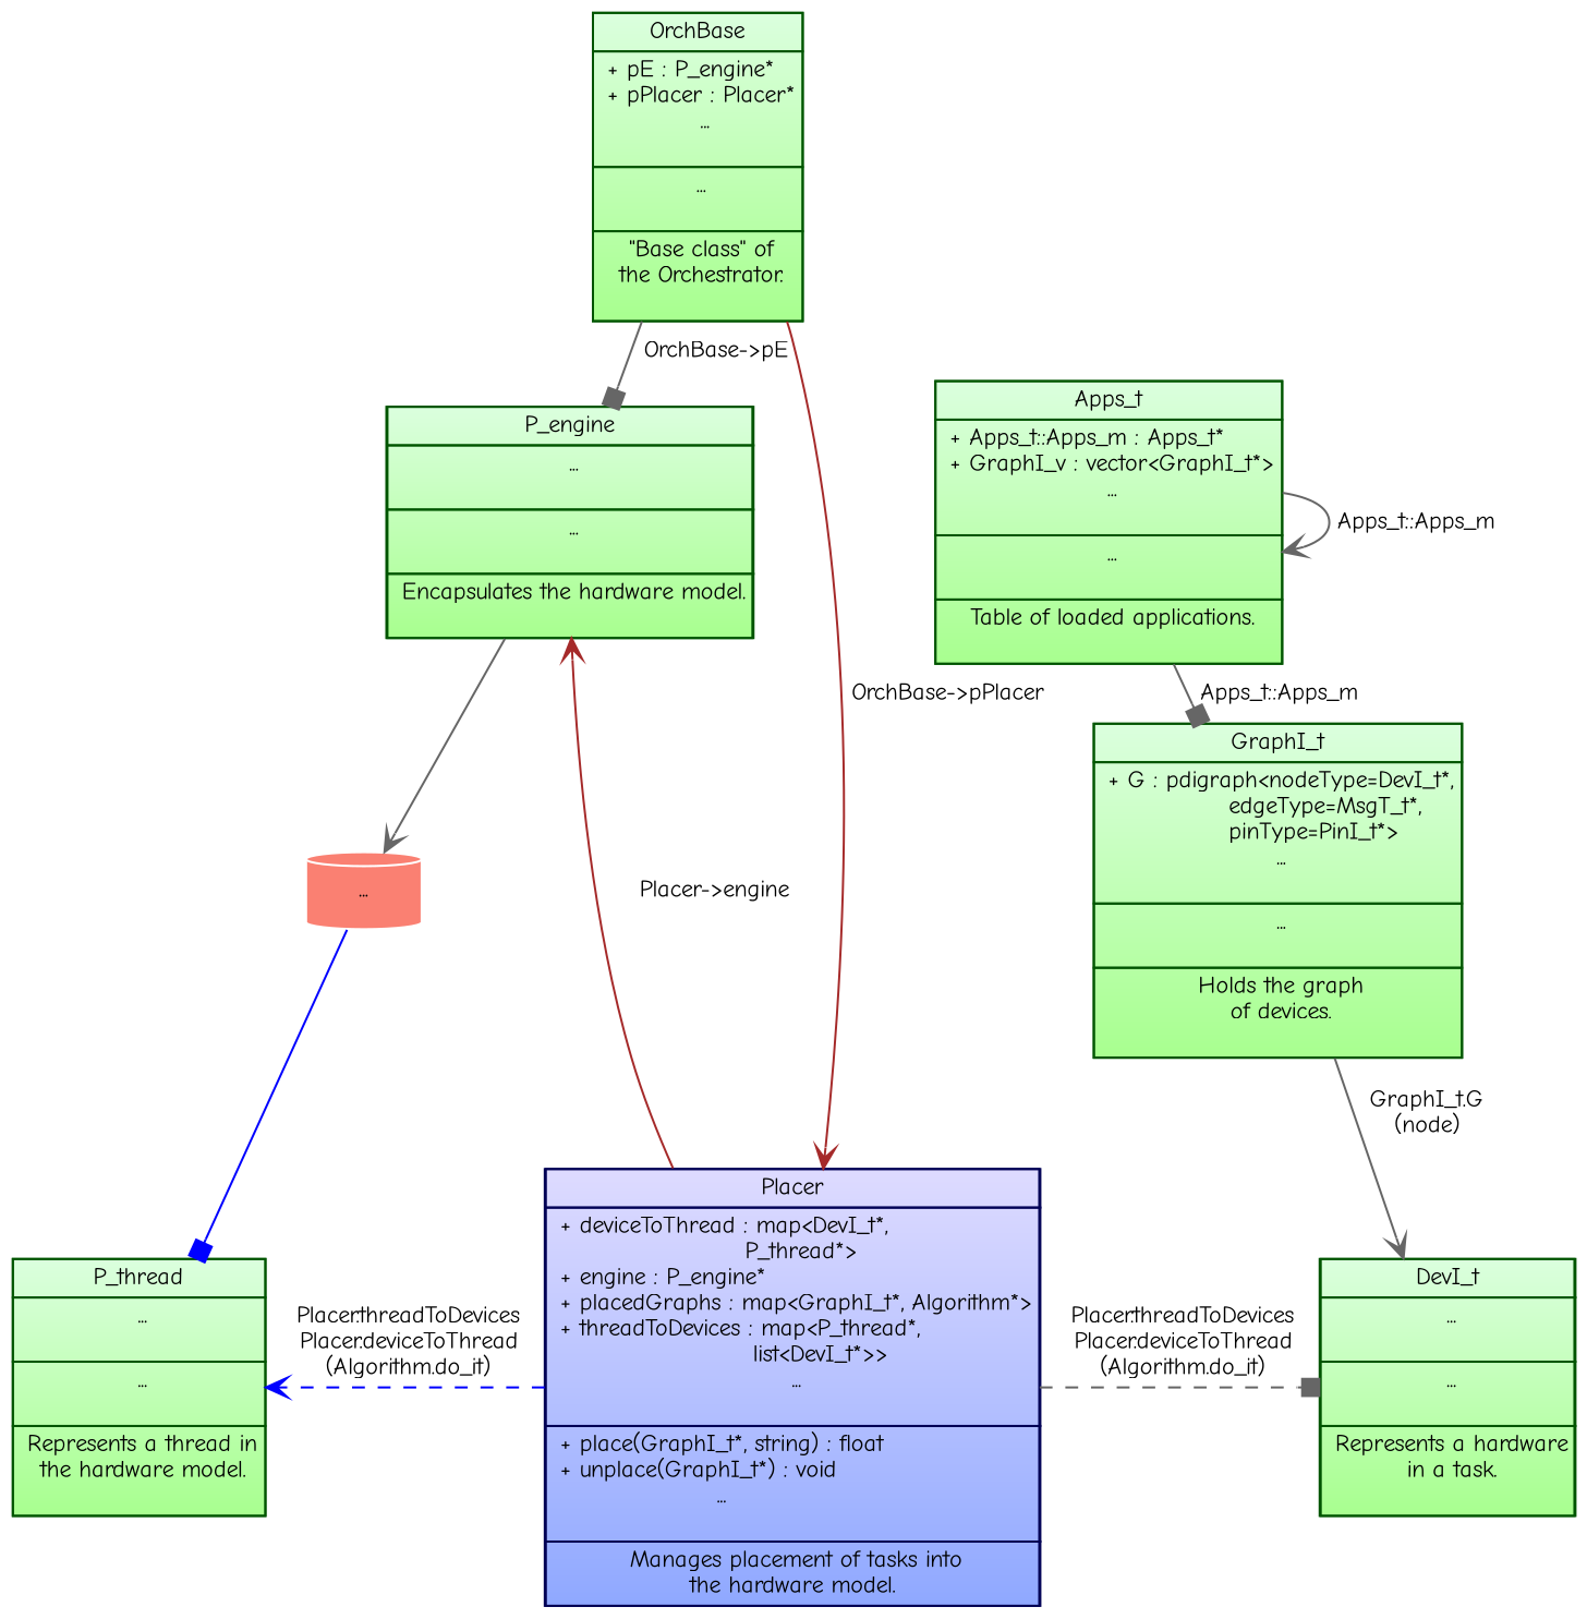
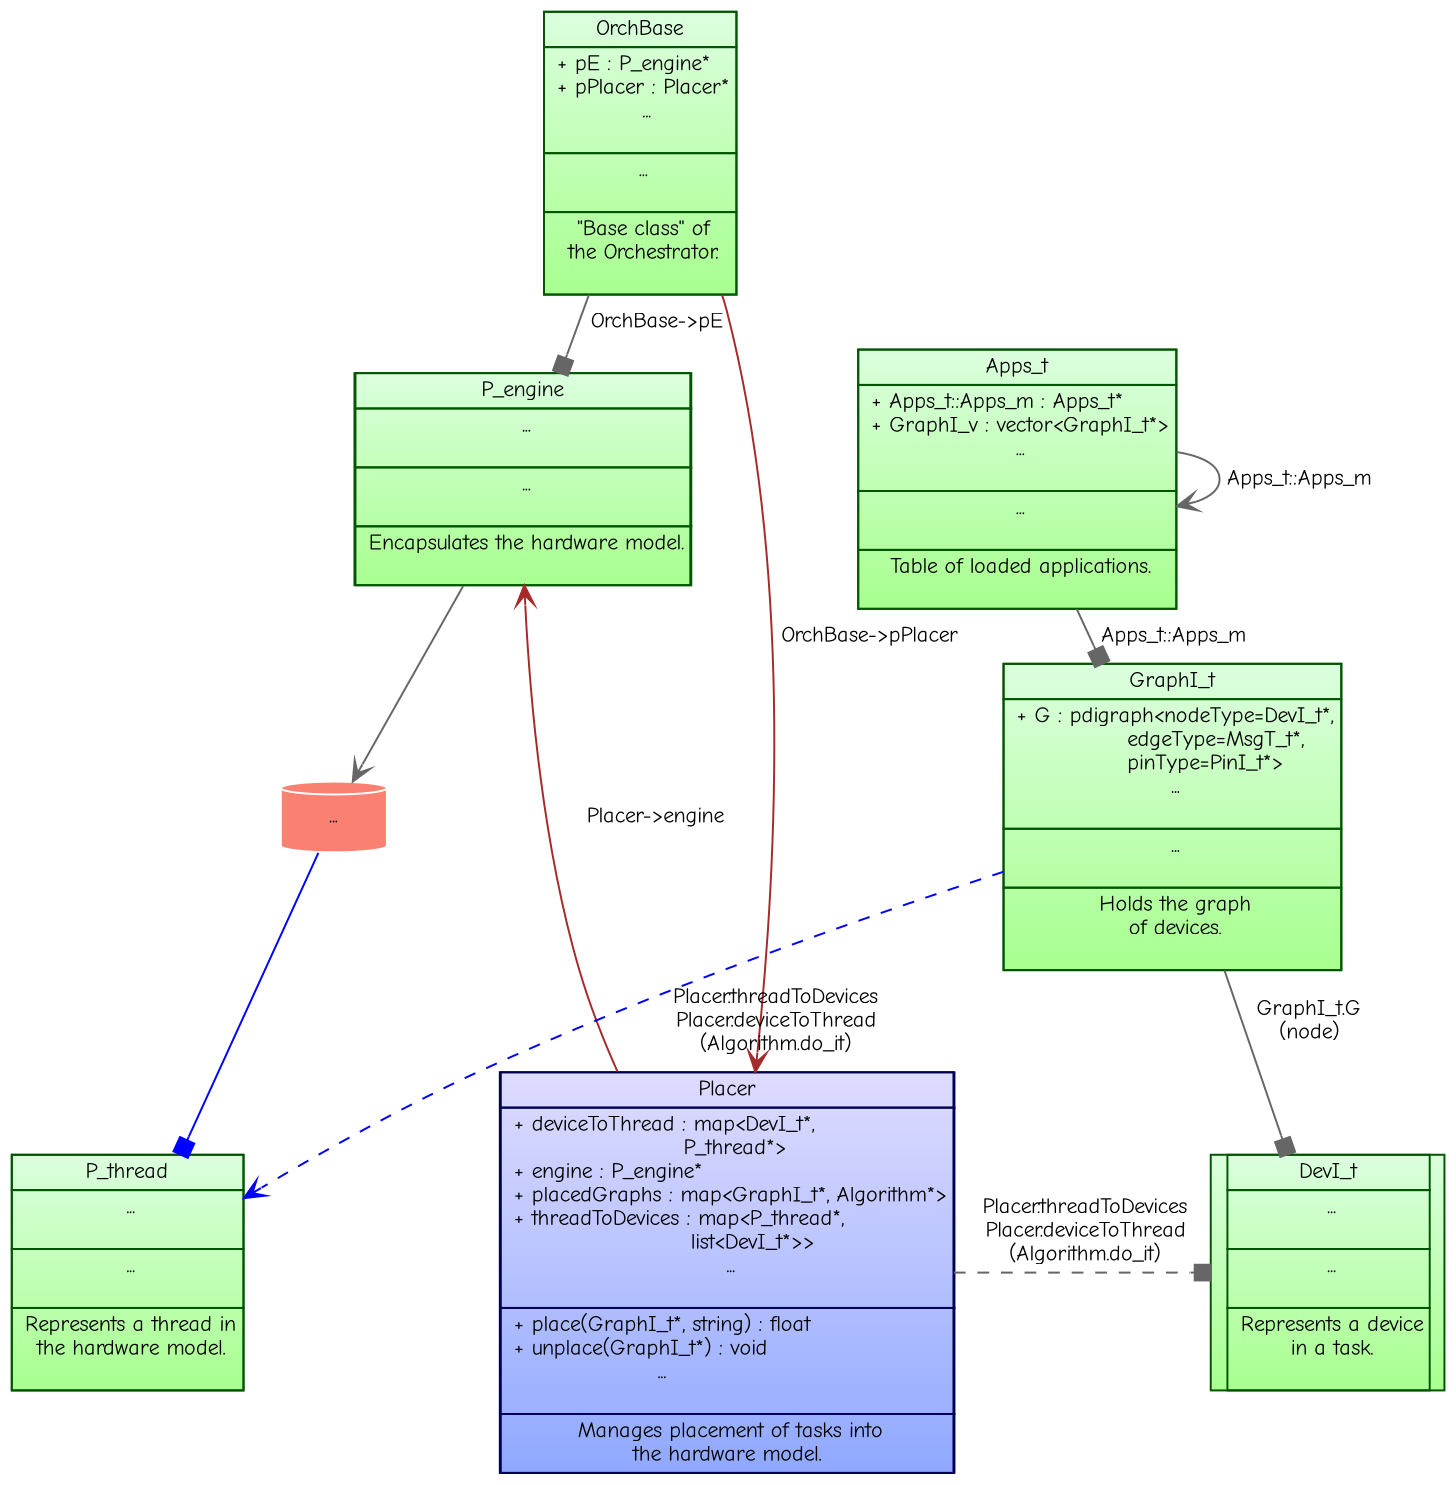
  digraph {
    fontname="Comic Neue"
    fontsize=11
    nodesep=0.3
    rankdir=UD
    ranksep=0.2
    node [color="#005500" fillcolor="#DBFFDE:#A8FF8F" fontname="Comic Neue" fontsize=11 gradientangle=270 margin=0 shape=rect style=filled]
    edge [arrowhead=box color=gray40 fontname="Comic Neue" fontsize=11]
    n1 [label=<<TABLE BORDER="0" CELLBORDER="1" CELLSPACING="0"> <TR><TD>OrchBase</TD></TR> <TR><TD ALIGN="LEFT"> + pE : P_engine*<BR ALIGN="LEFT"/> + pPlacer : Placer*<BR ALIGN="LEFT"/>  ...<BR ALIGN="CENTER"/> </TD></TR> <TR><TD ALIGN="CENTER"> ...<BR ALIGN="CENTER"/> </TD></TR> <TR><TD ALIGN="CENTER"> "Base class" of<BR ALIGN="CENTER"/> the Orchestrator.<BR ALIGN="CENTER"/> </TD></TR></TABLE>>]
    n2 [label=<<TABLE BORDER="0" CELLBORDER="1" CELLSPACING="0"> <TR><TD>P_engine</TD></TR> <TR><TD ALIGN="CENTER"> ...<BR ALIGN="CENTER"/> </TD></TR> <TR><TD ALIGN="CENTER"> ...<BR ALIGN="CENTER"/> </TD></TR> <TR><TD ALIGN="CENTER"> Encapsulates the hardware model.<BR ALIGN="CENTER"/> </TD></TR></TABLE>>]
    n3 [color="#000055" fillcolor="#DEDBFF:#8FA8FF" label=<<TABLE BORDER="0" CELLBORDER="1" CELLSPACING="0"> <TR><TD>Placer</TD></TR> <TR><TD ALIGN="LEFT"> + deviceToThread : map&lt;DevI_t*,<BR ALIGN="LEFT"/>                        P_thread*&gt;<BR ALIGN="LEFT"/> + engine : P_engine*<BR ALIGN="LEFT"/> + placedGraphs : map&lt;GraphI_t*, Algorithm*&gt;<BR ALIGN="LEFT"/> + threadToDevices : map&lt;P_thread*,<BR ALIGN="LEFT"/>                         list&lt;DevI_t*&gt;&gt;<BR ALIGN="LEFT"/> ...<BR ALIGN="CENTER"/> </TD></TR> <TR><TD ALIGN="LEFT"> + place(GraphI_t*, string) : float<BR ALIGN="LEFT"/> + unplace(GraphI_t*) : void<BR ALIGN="LEFT"/> ...<BR ALIGN="CENTER"/> </TD></TR> <TR><TD ALIGN="CENTER"> Manages placement of tasks into<BR ALIGN="CENTER"/> the hardware model. </TD></TR></TABLE>>]
    n4 [label=<<TABLE BORDER="0" CELLBORDER="1" CELLSPACING="0"> <TR><TD>Apps_t</TD></TR> <TR><TD ALIGN="LEFT"> + Apps_t::Apps_m : Apps_t*<BR ALIGN="LEFT"/> + GraphI_v : vector&lt;GraphI_t*&gt;<BR ALIGN="LEFT"/> ...<BR ALIGN="CENTER"/> </TD></TR> <TR><TD ALIGN="CENTER"> ...<BR ALIGN="CENTER"/> </TD></TR> <TR><TD ALIGN="CENTER"> Table of loaded applications.<BR ALIGN="CENTER"/> </TD></TR></TABLE>>]
    n5 [color="#FFFFFF" fillcolor=salmon label="..." shape=cylinder]
    n6 [label=<<TABLE BORDER="0" CELLBORDER="1" CELLSPACING="0"> <TR><TD>P_thread</TD></TR> <TR><TD ALIGN="CENTER"> ...<BR ALIGN="CENTER"/> </TD></TR> <TR><TD ALIGN="CENTER"> ...<BR ALIGN="CENTER"/> </TD></TR> <TR><TD ALIGN="CENTER"> Represents a thread in<BR ALIGN="CENTER"/> the hardware model.<BR ALIGN="CENTER"/> </TD></TR></TABLE>>]
-   n7 [label=<<TABLE BORDER="0" CELLBORDER="1" CELLSPACING="0"> <TR><TD>DevI_t</TD></TR> <TR><TD ALIGN="CENTER"> ...<BR ALIGN="CENTER"/> </TD></TR> <TR><TD ALIGN="CENTER"> ...<BR ALIGN="CENTER"/> </TD></TR> <TR><TD ALIGN="CENTER"> Represents a hardware<BR ALIGN="CENTER"/> in a task.<BR ALIGN="CENTER"/> </TD></TR></TABLE>>]
+   n7 [label=<<TABLE BORDER="0" CELLBORDER="1" CELLSPACING="0"> <TR><TD>DevI_t</TD></TR> <TR><TD ALIGN="CENTER"> ...<BR ALIGN="CENTER"/> </TD></TR> <TR><TD ALIGN="CENTER"> ...<BR ALIGN="CENTER"/> </TD></TR> <TR><TD ALIGN="CENTER"> Represents a device<BR ALIGN="CENTER"/> in a task.<BR ALIGN="CENTER"/> </TD></TR></TABLE>>]
    n8 [label=<<TABLE BORDER="0" CELLBORDER="1" CELLSPACING="0"> <TR><TD>GraphI_t</TD></TR> <TR><TD ALIGN="CENTER"> + G : pdigraph&lt;nodeType=DevI_t*,<BR ALIGN="LEFT"/>                edgeType=MsgT_t*,<BR ALIGN="LEFT"/>                pinType=PinI_t*&gt;<BR ALIGN="LEFT"/> ...<BR ALIGN="CENTER"/> </TD></TR> <TR><TD ALIGN="CENTER"> ...<BR ALIGN="CENTER"/> </TD></TR> <TR><TD ALIGN="CENTER"> Holds the graph<BR ALIGN="CENTER"/> of devices.<BR ALIGN="CENTER"/> </TD></TR></TABLE>>]
    subgraph sub_1 {
      n1
      n2
      n3
      n4
    }
    subgraph sub_2 {
      n5
    }
    subgraph sub_3 {
      n2
      n5
    }
    subgraph sub_4 {
      n5
      n6
    }
    subgraph sub_5 {
      n4
      n8
      subgraph sub_6 {
        n3
        n6
        n7
      }
    }
    subgraph sub_7 {
      rank=same
      rankdir=LR
      n2
      n4
    }
    subgraph sub_8 {
      rank=same
      rankdir=LR
      n3
      n6
      n7
    }
    n1 -> n2 [label=" OrchBase->pE"]
    n1 -> n3 [arrowhead=vee color=brown label=" OrchBase->pPlacer"]
    n2 -> n4 [color="#000000" style=invis arrowhead=""]
    n2 -> n5 [arrowhead=vee]
    n3 -> n2 [arrowhead=vee color=brown label=" Placer->engine"]
-   n3 -> n6 [arrowhead=vee color=blue constraint=false label=" Placer.threadToDevices\n Placer.deviceToThread\n (Algorithm.do_it)" style=dashed]
+   n8 -> n6 [arrowhead=vee color=blue constraint=false label=" Placer.threadToDevices\n Placer.deviceToThread\n (Algorithm.do_it)" style=dashed]
    n3 -> n7 [constraint=false label=" Placer.threadToDevices\n Placer.deviceToThread\n (Algorithm.do_it)" style=dashed]
    n3 -> n7 [color="#000000" style=invis arrowhead=""]
    n4 -> n4 [arrowhead=vee label=" Apps_t::Apps_m"]
    n4 -> n8 [label=" Apps_t::Apps_m"]
    n5 -> n6 [color=blue]
    n6 -> n3 [color="#000000" style=invis arrowhead=""]
-   n8 -> n7 [arrowhead=vee label=" GraphI_t.G\n (node)"]
+   n8 -> n7 [label=" GraphI_t.G\n (node)"]
  }
